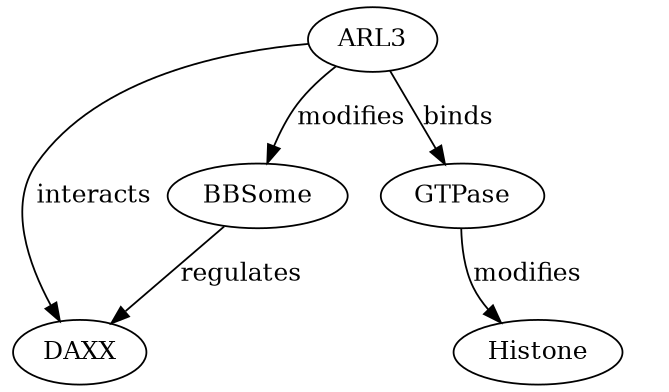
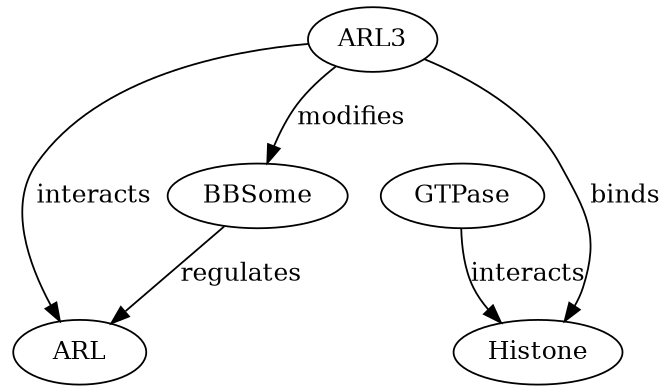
  digraph {
    edge [probability=0.6]
    ARL3
    BBSome
    GTPase
-   DAXX
+   DAXX [label=ARL]
    Histone
    ARL3 -> BBSome [evidence="ARL3 is known to activate the BBSome complex, facilitating its role in ciliary trafficking (PMID: 23486063)." label=modifies probability=0.8]
-   ARL3 -> GTPase [evidence="ARL3 functions as a small GTPase, binding to GTP to exert its effects (PMID: 12356789)." label=binds probability=0.9]
+   ARL3 -> Histone [evidence="ARL3 functions as a small GTPase, binding to GTP to exert its effects (PMID: 12356789)." label=binds probability=0.9]
    ARL3 -> DAXX [evidence="DAXX interacts with modified histones to influence chromatin dynamics (PMID: 34567890)." label=interacts]
    BBSome -> DAXX [evidence="BBSome has been implicated in the regulation of nuclear proteins, including DAXX, through ciliary signaling pathways (PMID: 25605719)." label=regulates]
-   GTPase -> Histone [evidence="GTPases can modify histones, affecting chromatin structure and gene expression (PMID: 23456789)." label=modifies probability=0.7]
+   GTPase -> Histone [evidence="GTPases can modify histones, affecting chromatin structure and gene expression (PMID: 23456789)." label=interacts probability=0.7]
  }
